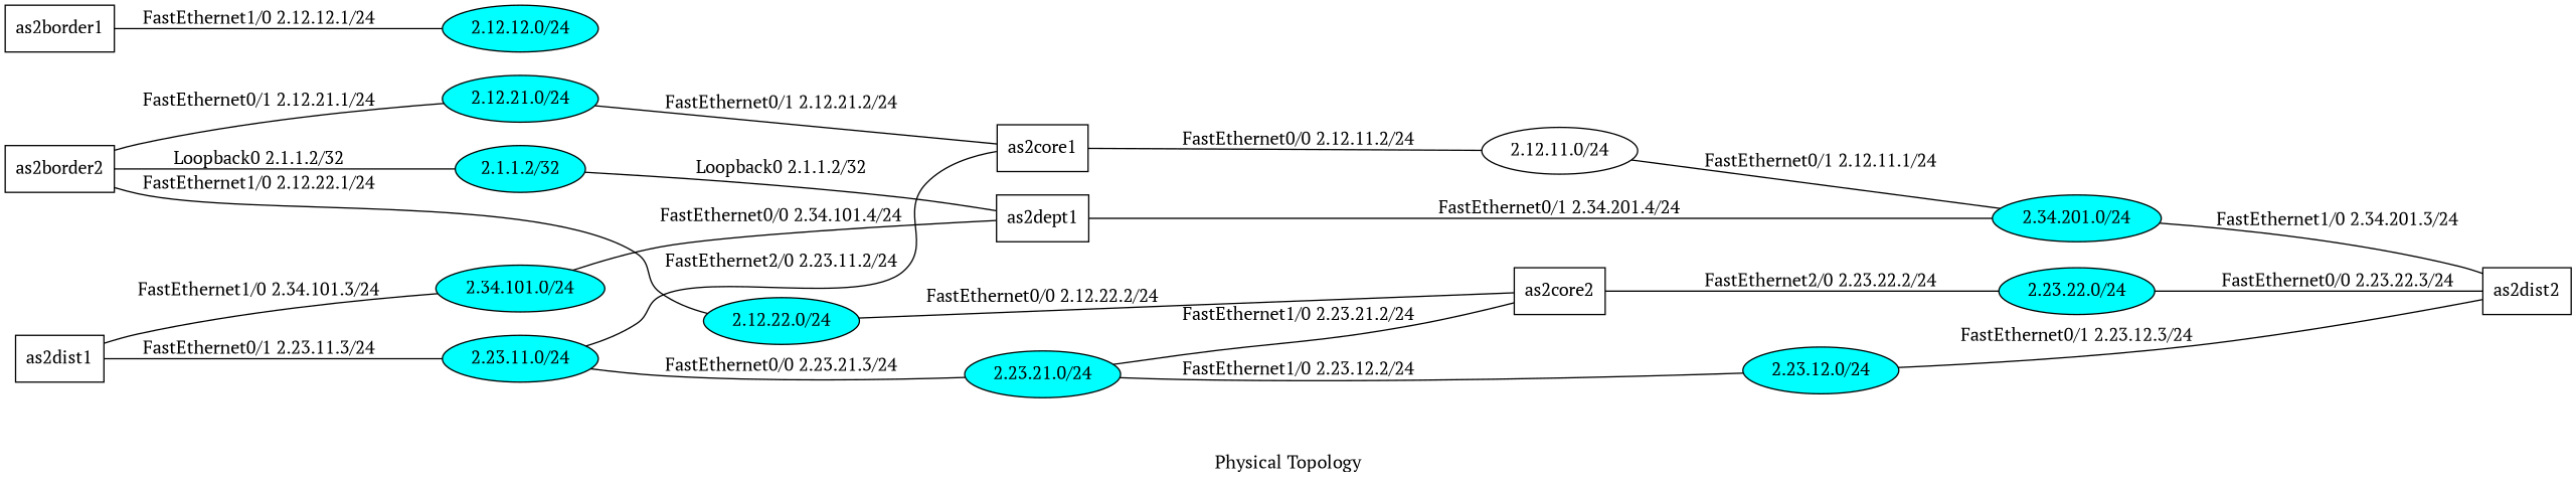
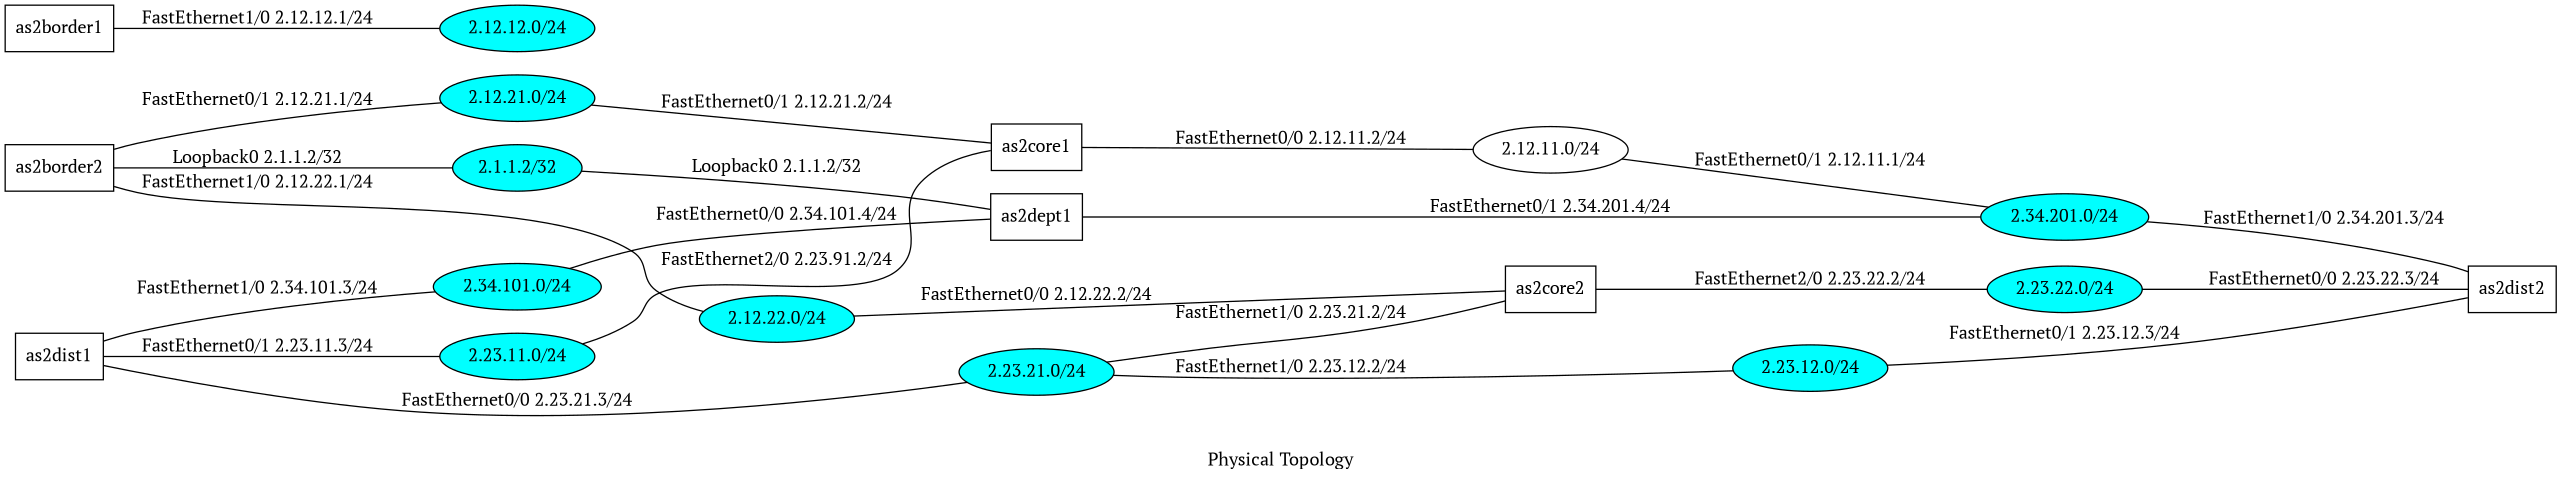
  graph {
    fontname="PT Serif"
    label="Physical Topology"
    rankdir=LR
    node [fillcolor=cyan fontname="PT Serif" shape=oval style=filled]
    edge [fontname="PT Serif"]
    as2border2 [fillcolor=white shape=box]
    "2.1.1.2/32"
    "2.12.21.0/24"
    "2.12.22.0/24"
    as2dept1 [fillcolor=white shape=box]
    as2core1 [fillcolor=white shape=box]
    as2core2 [fillcolor=white shape=box]
    "2.34.201.0/24"
    as2dist2 [fillcolor=white shape=box]
    "2.12.11.0/24" [fillcolor=white]
    "2.23.12.0/24"
    "2.23.22.0/24"
    as2dist1 [fillcolor=white shape=box]
    "2.23.21.0/24"
    "2.23.11.0/24"
    "2.34.101.0/24"
    as2border1 [fillcolor=white shape=box]
    "2.12.12.0/24"
    as2border2 -- "2.1.1.2/32" [label="Loopback0 2.1.1.2/32"]
    as2border2 -- "2.12.21.0/24" [label="FastEthernet0/1 2.12.21.1/24"]
    as2border2 -- "2.12.22.0/24" [label="FastEthernet1/0 2.12.22.1/24"]
    "2.1.1.2/32" -- as2dept1 [label="Loopback0 2.1.1.2/32"]
    "2.12.21.0/24" -- as2core1 [label="FastEthernet0/1 2.12.21.2/24"]
    "2.12.22.0/24" -- as2core2 [label="FastEthernet0/0 2.12.22.2/24"]
    as2dept1 -- "2.34.201.0/24" [label="FastEthernet0/1 2.34.201.4/24"]
    as2core1 -- "2.12.11.0/24" [label="FastEthernet0/0 2.12.11.2/24"]
    as2core2 -- "2.23.22.0/24" [label="FastEthernet2/0 2.23.22.2/24"]
    "2.34.201.0/24" -- as2dist2 [label="FastEthernet1/0 2.34.201.3/24"]
    "2.12.11.0/24" -- "2.34.201.0/24" [label="FastEthernet0/1 2.12.11.1/24"]
    "2.23.12.0/24" -- as2dist2 [label="FastEthernet0/1 2.23.12.3/24"]
    "2.23.22.0/24" -- as2dist2 [label="FastEthernet0/0 2.23.22.3/24"]
-   "2.23.11.0/24" -- "2.23.21.0/24" [label="FastEthernet0/0 2.23.21.3/24"]
+   as2dist1 -- "2.23.21.0/24" [label="FastEthernet0/0 2.23.21.3/24"]
    as2dist1 -- "2.23.11.0/24" [label="FastEthernet0/1 2.23.11.3/24"]
    as2dist1 -- "2.34.101.0/24" [label="FastEthernet1/0 2.34.101.3/24"]
    "2.23.21.0/24" -- as2core2 [label="FastEthernet1/0 2.23.21.2/24"]
    "2.23.21.0/24" -- "2.23.12.0/24" [label="FastEthernet1/0 2.23.12.2/24"]
-   "2.23.11.0/24" -- as2core1 [label="FastEthernet2/0 2.23.11.2/24"]
+   "2.23.11.0/24" -- as2core1 [label="FastEthernet2/0 2.23.91.2/24"]
    "2.34.101.0/24" -- as2dept1 [label="FastEthernet0/0 2.34.101.4/24"]
    as2border1 -- "2.12.12.0/24" [label="FastEthernet1/0 2.12.12.1/24"]
  }
